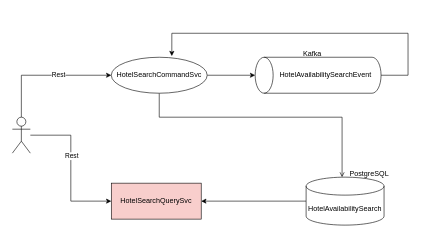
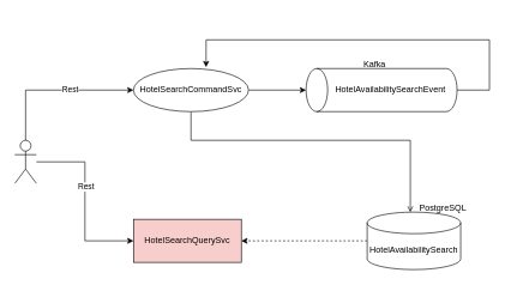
  <mxCell id="0" />
  <mxCell id="1" parent="0" />
  <mxCell id="2" style="edgeStyle=orthogonalEdgeStyle;rounded=0;orthogonalLoop=1;jettySize=auto;html=1;entryX=0.631;entryY=-0.033;entryDx=0;entryDy=0;entryPerimeter=0;" edge="1" parent="1" source="3" target="14"><mxGeometry relative="1" as="geometry"><Array as="points"><mxPoint x="680" y="125" /><mxPoint x="680" y="55" /><mxPoint x="286" y="55" /></Array></mxGeometry></mxCell>
  <mxCell id="3" value="HotelAvailabilitySearchEvent" style="shape=cylinder3;whiteSpace=wrap;html=1;boundedLbl=1;backgroundOutline=1;size=15;rotation=90;direction=west;horizontal=0;" vertex="1" parent="1"><mxGeometry x="500" y="20" width="60" height="210" as="geometry" /></mxCell>
  <mxCell id="4" style="edgeStyle=orthogonalEdgeStyle;rounded=0;orthogonalLoop=1;jettySize=auto;html=1;exitX=0.5;exitY=0;exitDx=0;exitDy=0;exitPerimeter=0;entryX=0;entryY=0.5;entryDx=0;entryDy=0;" edge="1" parent="1" source="8" target="14"><mxGeometry relative="1" as="geometry" /></mxCell>
  <mxCell id="5" value="Rest" style="edgeLabel;html=1;align=center;verticalAlign=middle;resizable=0;points=[];" vertex="1" connectable="0" parent="4"><mxGeometry x="0.191" y="2" relative="1" as="geometry"><mxPoint as="offset" /></mxGeometry></mxCell>
  <mxCell id="6" style="edgeStyle=orthogonalEdgeStyle;rounded=0;orthogonalLoop=1;jettySize=auto;html=1;entryX=0;entryY=0.5;entryDx=0;entryDy=0;" edge="1" parent="1" source="8" target="15"><mxGeometry relative="1" as="geometry" /></mxCell>
  <mxCell id="7" value="Rest" style="edgeLabel;html=1;align=center;verticalAlign=middle;resizable=0;points=[];" vertex="1" connectable="0" parent="6"><mxGeometry x="-0.17" y="1" relative="1" as="geometry"><mxPoint as="offset" /></mxGeometry></mxCell>
  <mxCell id="8" value="" style="shape=umlActor;verticalLabelPosition=bottom;verticalAlign=top;html=1;outlineConnect=0;" vertex="1" parent="1"><mxGeometry x="20" y="195" width="30" height="60" as="geometry" /></mxCell>
- <mxCell id="9" style="edgeStyle=orthogonalEdgeStyle;rounded=0;orthogonalLoop=1;jettySize=auto;html=1;entryX=1;entryY=0.5;entryDx=0;entryDy=0;" edge="1" parent="1" source="10" target="15"><mxGeometry relative="1" as="geometry" /></mxCell>
+ <mxCell id="9" style="edgeStyle=orthogonalEdgeStyle;rounded=0;orthogonalLoop=1;jettySize=auto;html=1;entryX=1;entryY=0.5;entryDx=0;entryDy=0;dashed=1;" edge="1" parent="1" source="10" target="15"><mxGeometry relative="1" as="geometry" /></mxCell>
  <mxCell id="10" value="HotelAvailabilitySearch" style="shape=cylinder3;whiteSpace=wrap;html=1;boundedLbl=1;backgroundOutline=1;size=15;" vertex="1" parent="1"><mxGeometry x="510" y="295" width="130" height="80" as="geometry" /></mxCell>
  <mxCell id="11" value="PostgreSQL" style="text;html=1;align=center;verticalAlign=middle;resizable=0;points=[];autosize=1;strokeColor=none;fillColor=none;" vertex="1" parent="1"><mxGeometry x="570" y="275" width="90" height="30" as="geometry" /></mxCell>
  <mxCell id="12" style="edgeStyle=orthogonalEdgeStyle;rounded=0;orthogonalLoop=1;jettySize=auto;html=1;entryX=0.5;entryY=0;entryDx=0;entryDy=0;entryPerimeter=0;" edge="1" parent="1" source="14" target="3"><mxGeometry relative="1" as="geometry" /></mxCell>
  <mxCell id="13" style="edgeStyle=orthogonalEdgeStyle;rounded=0;orthogonalLoop=1;jettySize=auto;html=1;endArrow=open;" edge="1" parent="1" source="14" target="10"><mxGeometry relative="1" as="geometry"><Array as="points"><mxPoint x="265" y="195" /><mxPoint x="570" y="195" /></Array></mxGeometry></mxCell>
  <mxCell id="14" value="HotelSearchCommandSvc" style="ellipse;whiteSpace=wrap;html=1;" vertex="1" parent="1"><mxGeometry x="185" y="95" width="160" height="60" as="geometry" /></mxCell>
  <mxCell id="15" value="HotelSearchQuerySvc" style="rounded=0;whiteSpace=wrap;html=1;fillColor=#f8cecc;" vertex="1" parent="1"><mxGeometry x="185" y="305" width="150" height="60" as="geometry" /></mxCell>
  <mxCell id="16" value="Kafka" style="text;html=1;align=center;verticalAlign=middle;resizable=0;points=[];autosize=1;strokeColor=none;fillColor=none;" vertex="1" parent="1"><mxGeometry x="495" y="75" width="50" height="30" as="geometry" /></mxCell>
